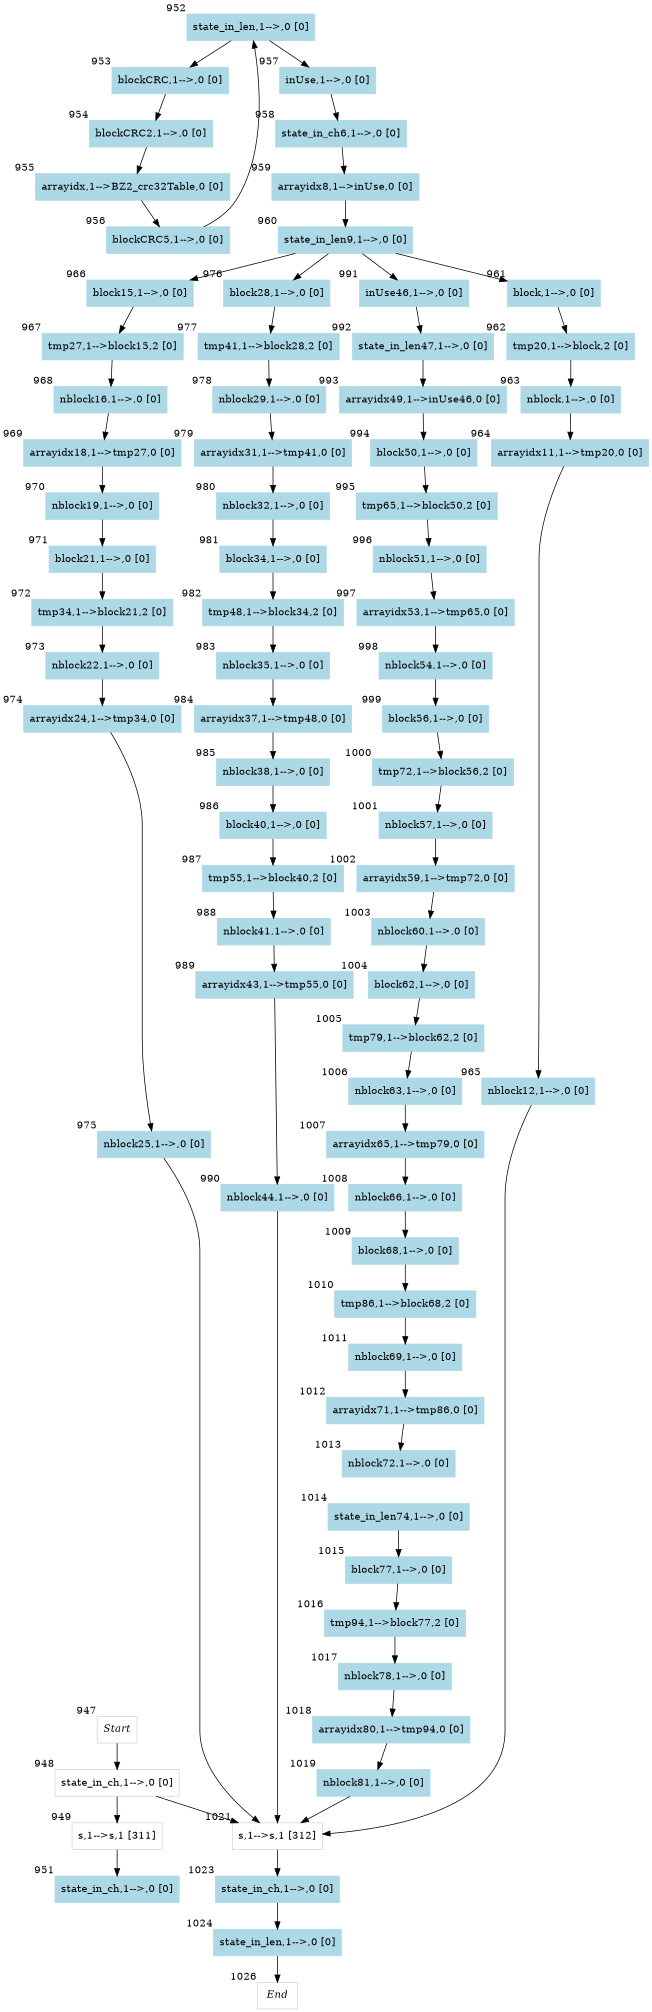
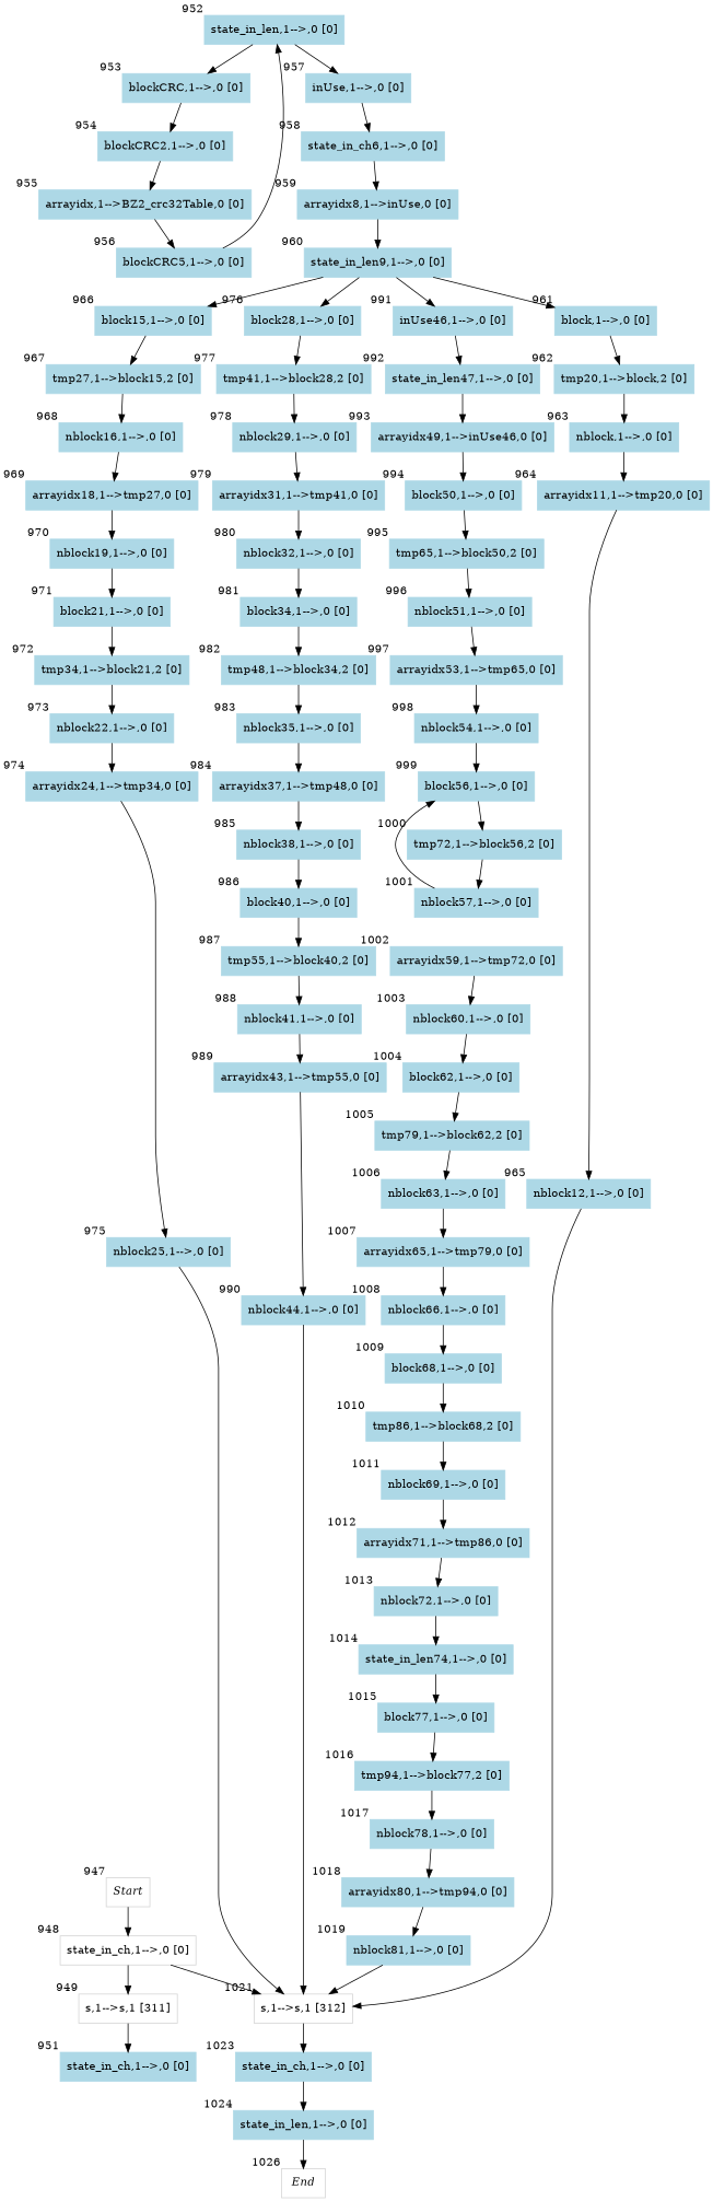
  digraph {
    node [color=lightblue fontcolor=black shape=box style=filled]
    n1 [color=lightgray label=<<I>Start</I>> xlabel=947 style=""]
    n2 [color=lightgray label="state_in_ch,1-->,0 [0]\n" xlabel=948 style=""]
    n3 [color=lightgray label="s,1-->s,1 [311]\n" xlabel=949 style=""]
    n4 [color=lightgray label="s,1-->s,1 [312]\n" xlabel=1021 style=""]
    n5 [label="state_in_ch,1-->,0 [0]\n" xlabel=951]
    n6 [label="state_in_ch,1-->,0 [0]\n" xlabel=1023]
    n7 [label="state_in_len,1-->,0 [0]\n" xlabel=1024]
    n8 [label="state_in_len,1-->,0 [0]\n" xlabel=952]
    n9 [label="blockCRC,1-->,0 [0]\n" xlabel=953]
    n10 [label="inUse,1-->,0 [0]\n" xlabel=957]
    n11 [label="blockCRC2,1-->,0 [0]\n" xlabel=954]
    n12 [label="state_in_ch6,1-->,0 [0]\n" xlabel=958]
    n13 [label="arrayidx,1-->BZ2_crc32Table,0 [0]\n" xlabel=955]
    n14 [label="arrayidx8,1-->inUse,0 [0]\n" xlabel=959]
    n15 [label="blockCRC5,1-->,0 [0]\n" xlabel=956]
    n16 [label="state_in_len9,1-->,0 [0]\n" xlabel=960]
    n17 [label="block,1-->,0 [0]\n" xlabel=961]
    n18 [label="block15,1-->,0 [0]\n" xlabel=966]
    n19 [label="block28,1-->,0 [0]\n" xlabel=976]
    n20 [label="inUse46,1-->,0 [0]\n" xlabel=991]
    n21 [label="tmp20,1-->block,2 [0]\n" xlabel=962]
    n22 [label="tmp27,1-->block15,2 [0]\n" xlabel=967]
    n23 [label="tmp41,1-->block28,2 [0]\n" xlabel=977]
    n24 [label="state_in_len47,1-->,0 [0]\n" xlabel=992]
    n25 [label="nblock,1-->,0 [0]\n" xlabel=963]
    n26 [label="nblock16,1-->,0 [0]\n" xlabel=968]
    n27 [label="nblock29,1-->,0 [0]\n" xlabel=978]
    n28 [label="arrayidx49,1-->inUse46,0 [0]\n" xlabel=993]
    n29 [label="arrayidx11,1-->tmp20,0 [0]\n" xlabel=964]
    n30 [label="nblock12,1-->,0 [0]\n" xlabel=965]
    n31 [label="arrayidx18,1-->tmp27,0 [0]\n" xlabel=969]
    n32 [label="nblock19,1-->,0 [0]\n" xlabel=970]
    n33 [label="block21,1-->,0 [0]\n" xlabel=971]
    n34 [label="tmp34,1-->block21,2 [0]\n" xlabel=972]
    n35 [label="nblock22,1-->,0 [0]\n" xlabel=973]
    n36 [label="arrayidx24,1-->tmp34,0 [0]\n" xlabel=974]
    n37 [label="nblock25,1-->,0 [0]\n" xlabel=975]
    n38 [label="arrayidx31,1-->tmp41,0 [0]\n" xlabel=979]
    n39 [label="nblock32,1-->,0 [0]\n" xlabel=980]
    n40 [label="block34,1-->,0 [0]\n" xlabel=981]
    n41 [label="tmp48,1-->block34,2 [0]\n" xlabel=982]
    n42 [label="nblock35,1-->,0 [0]\n" xlabel=983]
    n43 [label="arrayidx37,1-->tmp48,0 [0]\n" xlabel=984]
    n44 [label="nblock38,1-->,0 [0]\n" xlabel=985]
    n45 [label="block40,1-->,0 [0]\n" xlabel=986]
    n46 [label="tmp55,1-->block40,2 [0]\n" xlabel=987]
    n47 [label="nblock41,1-->,0 [0]\n" xlabel=988]
    n48 [label="arrayidx43,1-->tmp55,0 [0]\n" xlabel=989]
    n49 [label="nblock44,1-->,0 [0]\n" xlabel=990]
    n50 [label="block50,1-->,0 [0]\n" xlabel=994]
    n51 [label="tmp65,1-->block50,2 [0]\n" xlabel=995]
    n52 [label="nblock51,1-->,0 [0]\n" xlabel=996]
    n53 [label="arrayidx53,1-->tmp65,0 [0]\n" xlabel=997]
    n54 [label="nblock54,1-->,0 [0]\n" xlabel=998]
    n55 [label="block56,1-->,0 [0]\n" xlabel=999]
    n56 [label="tmp72,1-->block56,2 [0]\n" xlabel=1000]
    n57 [label="nblock57,1-->,0 [0]\n" xlabel=1001]
    n58 [label="arrayidx59,1-->tmp72,0 [0]\n" xlabel=1002]
    n59 [label="nblock60,1-->,0 [0]\n" xlabel=1003]
    n60 [label="block62,1-->,0 [0]\n" xlabel=1004]
    n61 [label="tmp79,1-->block62,2 [0]\n" xlabel=1005]
    n62 [label="nblock63,1-->,0 [0]\n" xlabel=1006]
    n63 [label="arrayidx65,1-->tmp79,0 [0]\n" xlabel=1007]
    n64 [label="nblock66,1-->,0 [0]\n" xlabel=1008]
    n65 [label="block68,1-->,0 [0]\n" xlabel=1009]
    n66 [label="tmp86,1-->block68,2 [0]\n" xlabel=1010]
    n67 [label="nblock69,1-->,0 [0]\n" xlabel=1011]
    n68 [label="arrayidx71,1-->tmp86,0 [0]\n" xlabel=1012]
    n69 [label="nblock72,1-->,0 [0]\n" xlabel=1013]
    n70 [label="state_in_len74,1-->,0 [0]\n" xlabel=1014]
    n71 [label="block77,1-->,0 [0]\n" xlabel=1015]
    n72 [label="tmp94,1-->block77,2 [0]\n" xlabel=1016]
    n73 [label="nblock78,1-->,0 [0]\n" xlabel=1017]
    n74 [label="arrayidx80,1-->tmp94,0 [0]\n" xlabel=1018]
    n75 [label="nblock81,1-->,0 [0]\n" xlabel=1019]
    n76 [color=lightgray label=<<I>End</I>> xlabel=1026 style=""]
    n1 -> n2
    n2 -> n3
    n2 -> n4
    n3 -> n5
    n4 -> n6
    n6 -> n7
    n7 -> n76
    n8 -> n9
    n8 -> n10
    n9 -> n11
    n10 -> n12
    n11 -> n13
    n12 -> n14
    n13 -> n15
    n14 -> n16
    n15 -> n8
    n16 -> n17
    n16 -> n18
    n16 -> n19
    n16 -> n20
    n17 -> n21
    n18 -> n22
    n19 -> n23
    n20 -> n24
    n21 -> n25
    n22 -> n26
    n23 -> n27
    n24 -> n28
    n25 -> n29
    n26 -> n31
    n27 -> n38
    n28 -> n50
    n29 -> n30
    n30 -> n4
    n31 -> n32
    n32 -> n33
    n33 -> n34
    n34 -> n35
    n35 -> n36
    n36 -> n37
    n37 -> n4
    n38 -> n39
    n39 -> n40
    n40 -> n41
    n41 -> n42
    n42 -> n43
    n43 -> n44
    n44 -> n45
    n45 -> n46
    n46 -> n47
    n47 -> n48
    n48 -> n49
    n49 -> n4
    n50 -> n51
    n51 -> n52
    n52 -> n53
    n53 -> n54
    n54 -> n55
    n55 -> n56
    n56 -> n57
-   n57 -> n58
+   n57 -> n55
    n58 -> n59
    n59 -> n60
    n60 -> n61
    n61 -> n62
    n62 -> n63
    n63 -> n64
    n64 -> n65
    n65 -> n66
    n66 -> n67
    n67 -> n68
    n68 -> n69
+   n69 -> n70
    n70 -> n71
    n71 -> n72
    n72 -> n73
    n73 -> n74
    n74 -> n75
    n75 -> n4
  }
